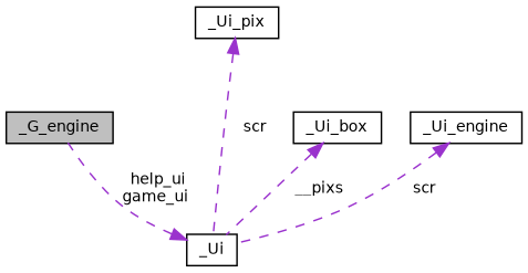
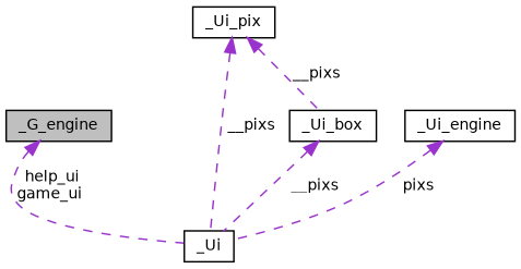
  digraph {
    node [color=black fillcolor=white fontname=Helvetica fontsize=10 shape=record style=filled]
    edge [color=darkorchid3 dir=back fontname=Helvetica fontsize=10 labelfontname=Helvetica labelfontsize=10 style=dashed]
    n1 [fillcolor=grey75 fontcolor=black height=0.2 label=_G_engine width=0.4]
    n2 [height=0.2 label=_Ui width=0.4]
    n3 [height=0.2 label=_Ui_box width=0.4]
    n4 [height=0.2 label=_Ui_pix width=0.4]
    n5 [height=0.2 label=_Ui_engine width=0.4]
-   n2 -> n1 [label=" help_ui\ngame_ui"]
+   n1 -> n2 [label=" help_ui\ngame_ui"]
    n3 -> n2 [label=" __pixs"]
-   n4 -> n2 [label=" scr"]
-   n5 -> n2 [label=" scr"]
+   n4 -> n2 [label=" __pixs"]
+   n4 -> n3 [label=" __pixs"]
+   n5 -> n2 [label=" pixs"]
  }
